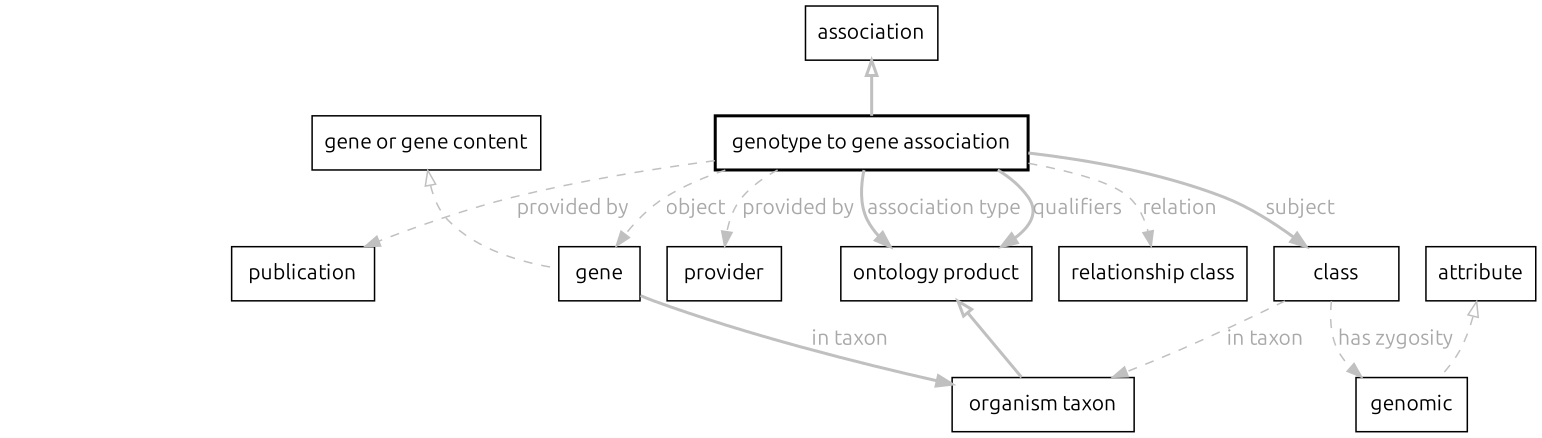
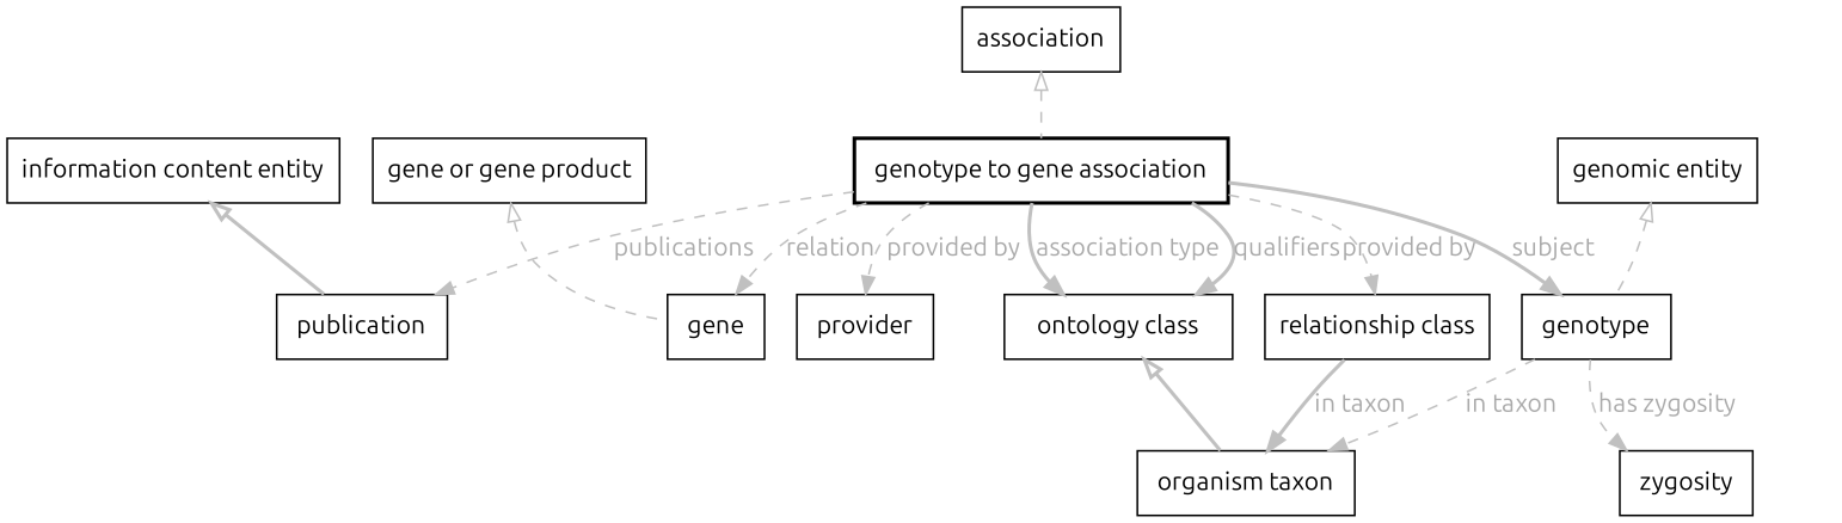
  digraph {
    fontname=Ubuntu
    fontsize=32
    penwidth=5
    node [color=black fontname=Ubuntu shape=rectangle style=solid]
    edge [color=gray fontcolor=darkgray fontname=Ubuntu style=dashed]
    n1 [label=" genotype to gene association " style=bold]
    n2 [label=" provider "]
    n3 [label=" publication "]
-   n4 [label="ontology product"]
+   n4 [label=" ontology class "]
    n5 [label=" gene "]
    n6 [label="relationship class"]
-   n7 [label=class]
+   n7 [label=" genotype "]
    n8 [label=" organism taxon "]
-   n9 [label=genomic]
+   n9 [label=" zygosity "]
    association [style=""]
-   "gene or gene product" [label="gene or gene content" style=""]
-   attribute [style=""]
+   "information content entity" [style=""]
+   "gene or gene product" [style=""]
+   "genomic entity" [style=""]
    n1 -> n2 [label="provided by"]
-   n1 -> n3 [label="provided by"]
+   n1 -> n3 [label=publications]
    n1 -> n4 [label=qualifiers style=bold]
    n1 -> n4 [label="association type" style=bold]
-   n1 -> n5 [label=object]
-   n1 -> n6 [label=relation]
+   n1 -> n5 [label=relation]
+   n1 -> n6 [label="provided by"]
    n1 -> n7 [label=subject style=bold]
    n4 -> n8 [arrowtail=onormal dir=back style=bold]
-   n5 -> n8 [label="in taxon" style=bold]
+   n6 -> n8 [label="in taxon" style=bold]
    n7 -> n8 [label="in taxon"]
    n7 -> n9 [label="has zygosity"]
-   association -> n1 [arrowtail=onormal dir=back style=bold]
+   association -> n1 [arrowtail=onormal dir=back]
+   "information content entity" -> n3 [arrowtail=onormal dir=back style=bold]
    "gene or gene product" -> n5 [arrowtail=onormal dir=back]
-   attribute -> n9 [arrowtail=onormal dir=back]
+   "genomic entity" -> n7 [arrowtail=onormal dir=back]
  }
